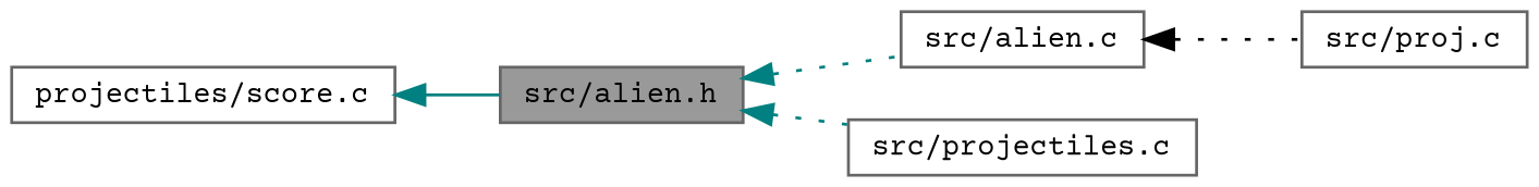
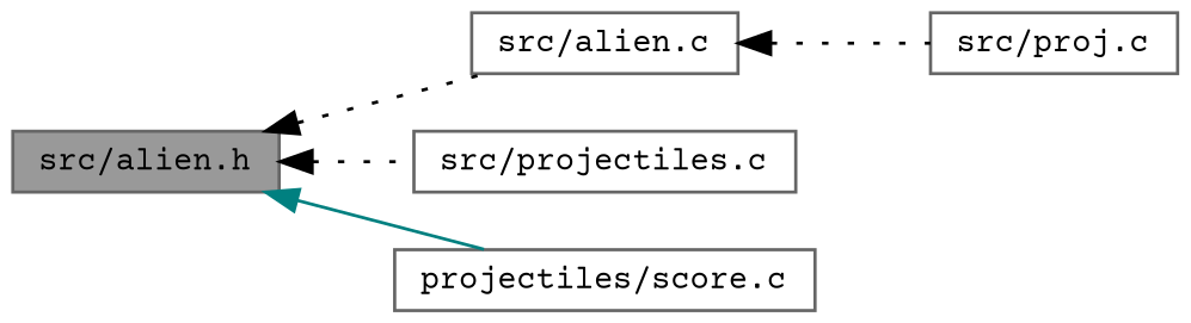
  digraph {
    fontname="Courier Prime"
    rankdir=LR
    node [color=grey40 fillcolor=white fontname="Courier Prime" fontsize=10 shape=box style=filled]
    edge [color=black dir=back fontname="Courier Prime" fontsize=10 labelfontname=Helvetica labelfontsize=10 style=dotted]
    n1 [color=gray40 fillcolor=grey60 fontcolor=black height=0.2 label="src/alien.h" width=0.4]
    n2 [height=0.2 label="src/alien.c" width=0.4]
    n3 [height=0.2 label="src/projectiles.c" width=0.4]
    n4 [height=0.2 label="projectiles/score.c" width=0.4]
    n5 [height=0.2 label="src/proj.c" width=0.4]
-   n1 -> n2 [color=teal]
-   n1 -> n3 [color=teal]
-   n4 -> n1 [color=teal style=solid]
+   n1 -> n2
+   n1 -> n3
+   n1 -> n4 [color=teal style=solid]
    n2 -> n5
  }
